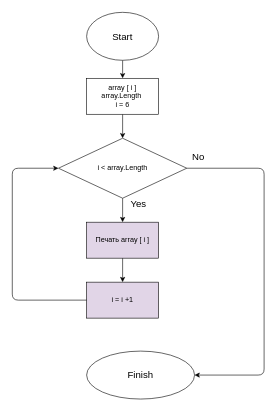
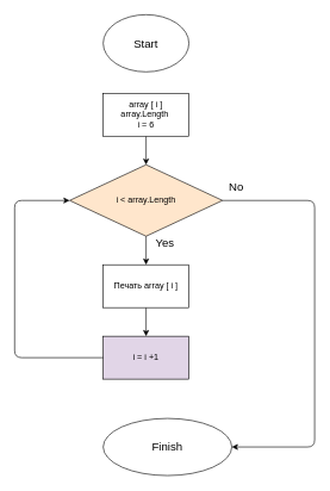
  <mxCell id="0" />
  <mxCell id="1" parent="0" />
- <mxCell id="2" value="" style="edgeStyle=none;html=1;fontSize=16;" edge="1" parent="1" source="3" target="5"><mxGeometry relative="1" as="geometry" /></mxCell>
  <mxCell id="3" value="&lt;font style=&quot;font-size: 16px&quot;&gt;Start&lt;/font&gt;" style="ellipse;whiteSpace=wrap;html=1;" vertex="1" parent="1"><mxGeometry x="144" y="20" width="120" height="80" as="geometry" /></mxCell>
  <mxCell id="4" value="" style="edgeStyle=none;html=1;fontSize=16;" edge="1" parent="1" source="5" target="7"><mxGeometry relative="1" as="geometry" /></mxCell>
  <mxCell id="5" value="array [ i ]&lt;br&gt;array.Length&amp;nbsp;&lt;br&gt;i = 6" style="rounded=0;whiteSpace=wrap;html=1;" vertex="1" parent="1"><mxGeometry x="144" y="130" width="120" height="60" as="geometry" /></mxCell>
  <mxCell id="6" value="" style="edgeStyle=none;html=1;fontSize=16;" edge="1" parent="1" source="7"><mxGeometry relative="1" as="geometry"><mxPoint x="204" y="370" as="targetPoint" /></mxGeometry></mxCell>
- <mxCell id="7" value="i &amp;lt; array.Length" style="rhombus;whiteSpace=wrap;html=1;" vertex="1" parent="1"><mxGeometry x="97" y="230" width="214" height="100" as="geometry" /></mxCell>
+ <mxCell id="7" value="i &amp;lt; array.Length" style="rhombus;whiteSpace=wrap;html=1;fillColor=#ffe6cc;" vertex="1" parent="1"><mxGeometry x="97" y="230" width="214" height="100" as="geometry" /></mxCell>
  <mxCell id="8" value="" style="edgeStyle=none;html=1;fontSize=16;" edge="1" parent="1" target="9"><mxGeometry relative="1" as="geometry"><mxPoint x="204" y="430" as="sourcePoint" /></mxGeometry></mxCell>
  <mxCell id="9" value="i = i +1" style="rounded=0;whiteSpace=wrap;html=1;fillColor=#e1d5e7;" vertex="1" parent="1"><mxGeometry x="144" y="470" width="120" height="60" as="geometry" /></mxCell>
  <mxCell id="10" value="&lt;font style=&quot;font-size: 16px&quot;&gt;Finish&lt;/font&gt;" style="ellipse;whiteSpace=wrap;html=1;" vertex="1" parent="1"><mxGeometry x="144" y="585" width="180" height="80" as="geometry" /></mxCell>
  <mxCell id="11" value="" style="endArrow=classic;html=1;fontSize=16;exitX=0;exitY=0.5;exitDx=0;exitDy=0;entryX=0;entryY=0.5;entryDx=0;entryDy=0;" edge="1" parent="1" source="9" target="7"><mxGeometry width="50" height="50" relative="1" as="geometry"><mxPoint x="20" y="410" as="sourcePoint" /><mxPoint x="70" y="360" as="targetPoint" /><Array as="points"><mxPoint x="20" y="500" /><mxPoint x="20" y="280" /></Array></mxGeometry></mxCell>
  <mxCell id="12" value="" style="endArrow=classic;html=1;fontSize=16;exitX=1;exitY=0.5;exitDx=0;exitDy=0;entryX=1;entryY=0.5;entryDx=0;entryDy=0;" edge="1" parent="1" source="7" target="10"><mxGeometry width="50" height="50" relative="1" as="geometry"><mxPoint x="420" y="310" as="sourcePoint" /><mxPoint x="470" y="260" as="targetPoint" /><Array as="points"><mxPoint x="440" y="280" /><mxPoint x="440" y="625" /></Array></mxGeometry></mxCell>
  <mxCell id="13" value="Yes" style="text;html=1;align=center;verticalAlign=middle;resizable=0;points=[];autosize=1;strokeColor=none;fillColor=none;fontSize=16;" vertex="1" parent="1"><mxGeometry x="210" y="330" width="40" height="20" as="geometry" /></mxCell>
  <mxCell id="14" value="No" style="text;html=1;align=center;verticalAlign=middle;resizable=0;points=[];autosize=1;strokeColor=none;fillColor=none;fontSize=16;" vertex="1" parent="1"><mxGeometry x="310" y="250" width="40" height="20" as="geometry" /></mxCell>
- <mxCell id="15" value="Печать array [ i ]" style="rounded=0;whiteSpace=wrap;html=1;fillColor=#e1d5e7;" vertex="1" parent="1"><mxGeometry x="144" y="370" width="120" height="60" as="geometry" /></mxCell>
+ <mxCell id="15" value="Печать array [ i ]" style="rounded=0;whiteSpace=wrap;html=1;" vertex="1" parent="1"><mxGeometry x="144" y="370" width="120" height="60" as="geometry" /></mxCell>
